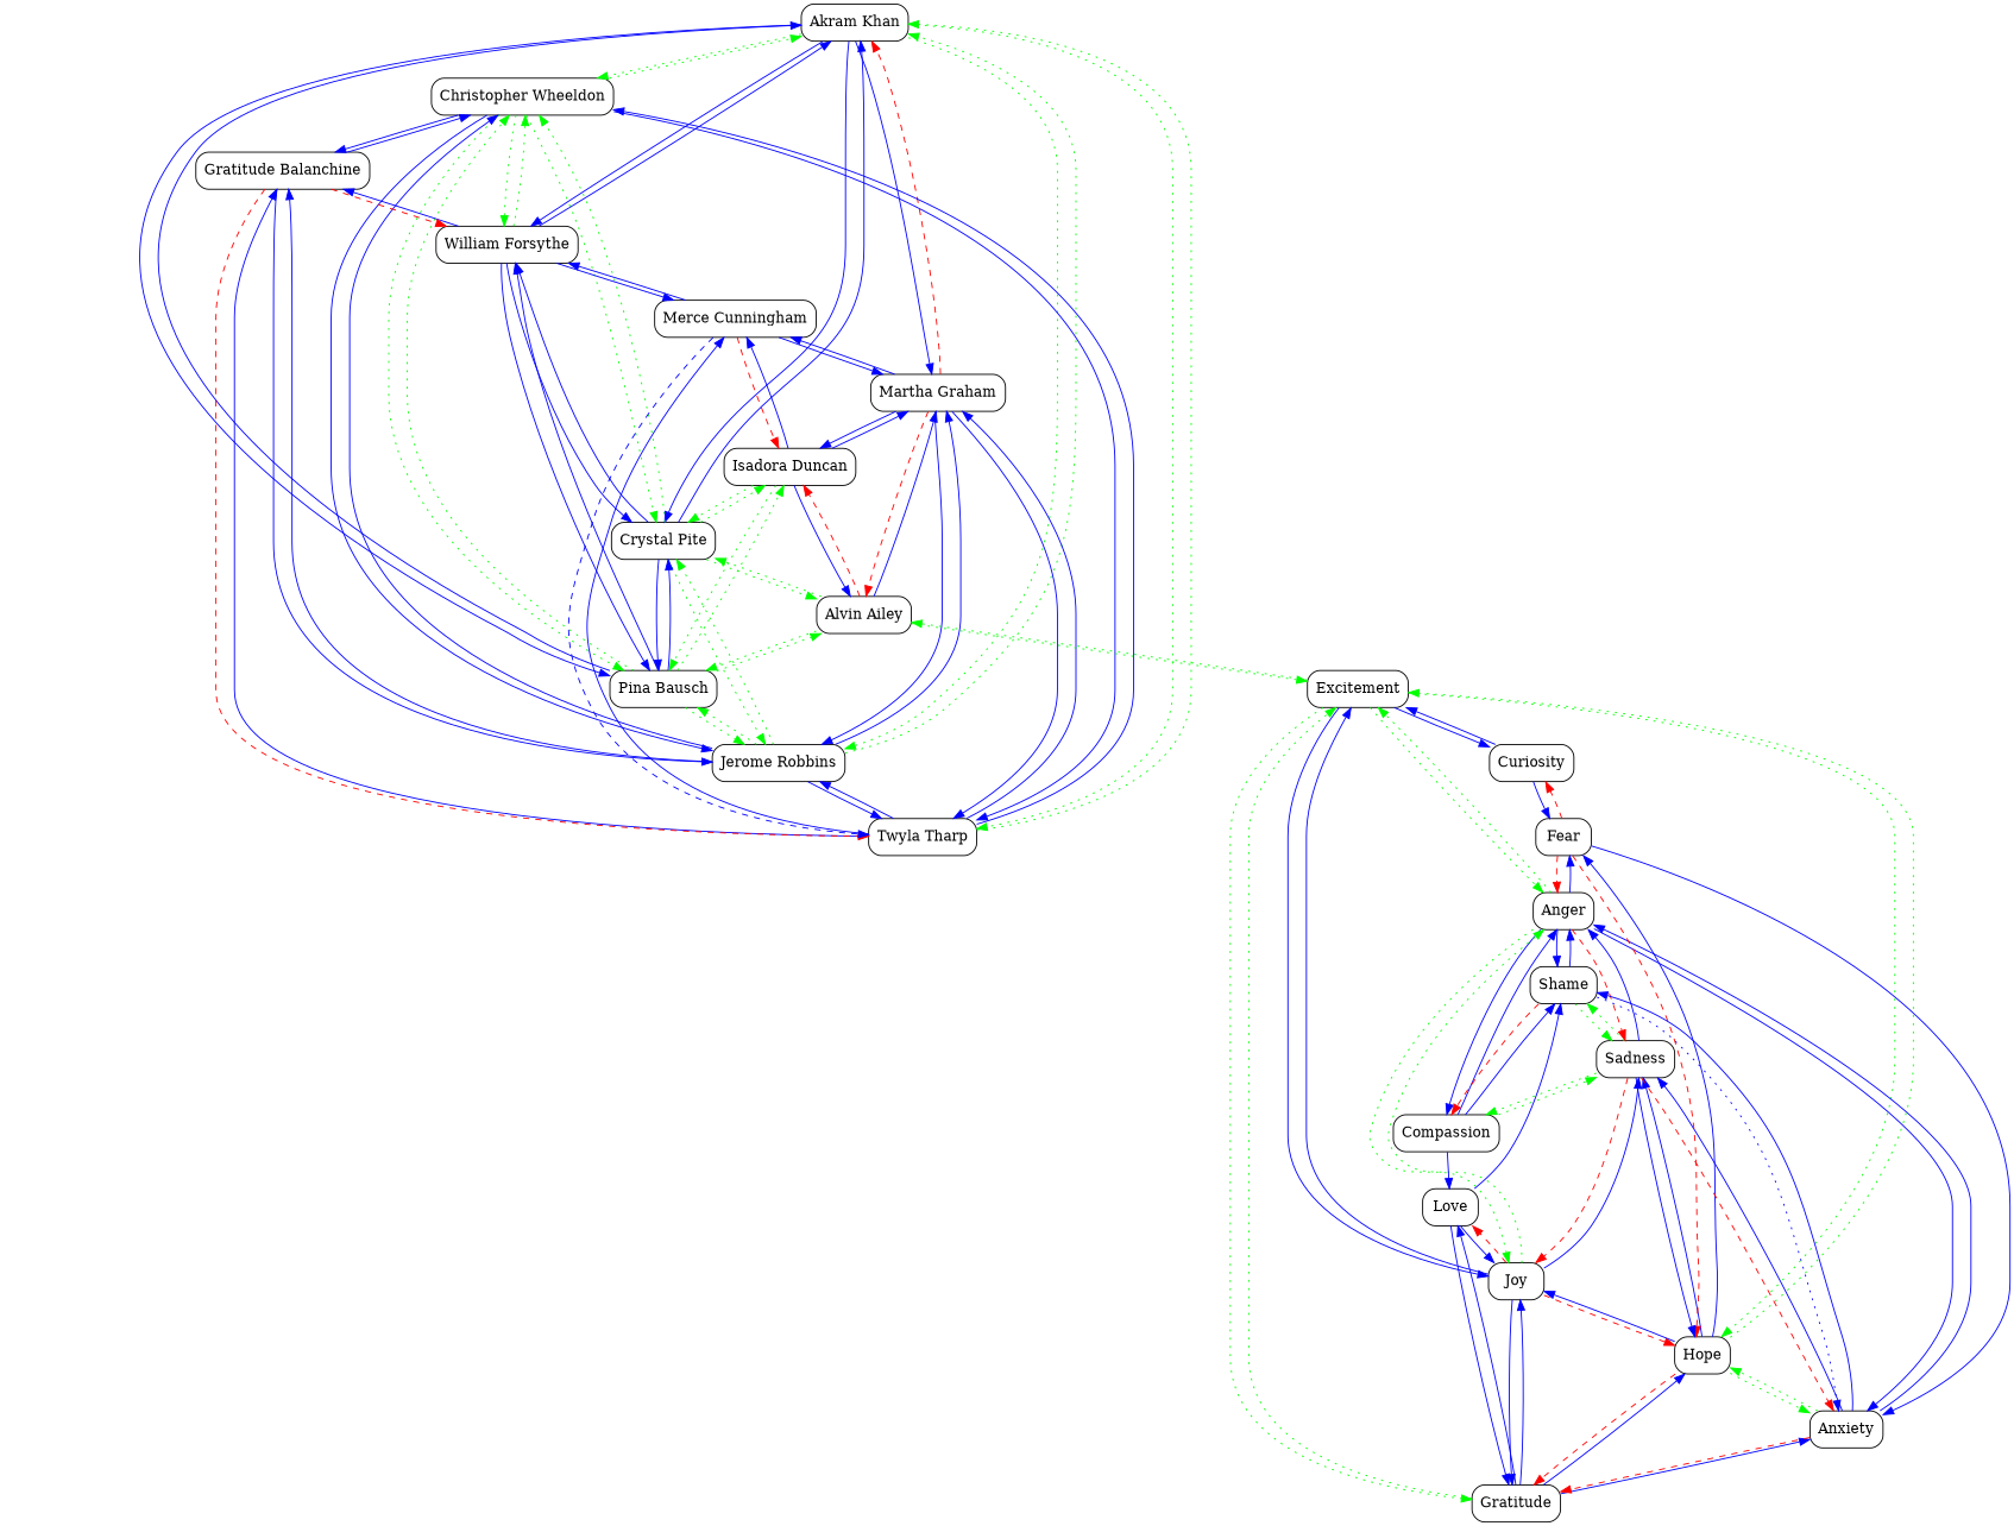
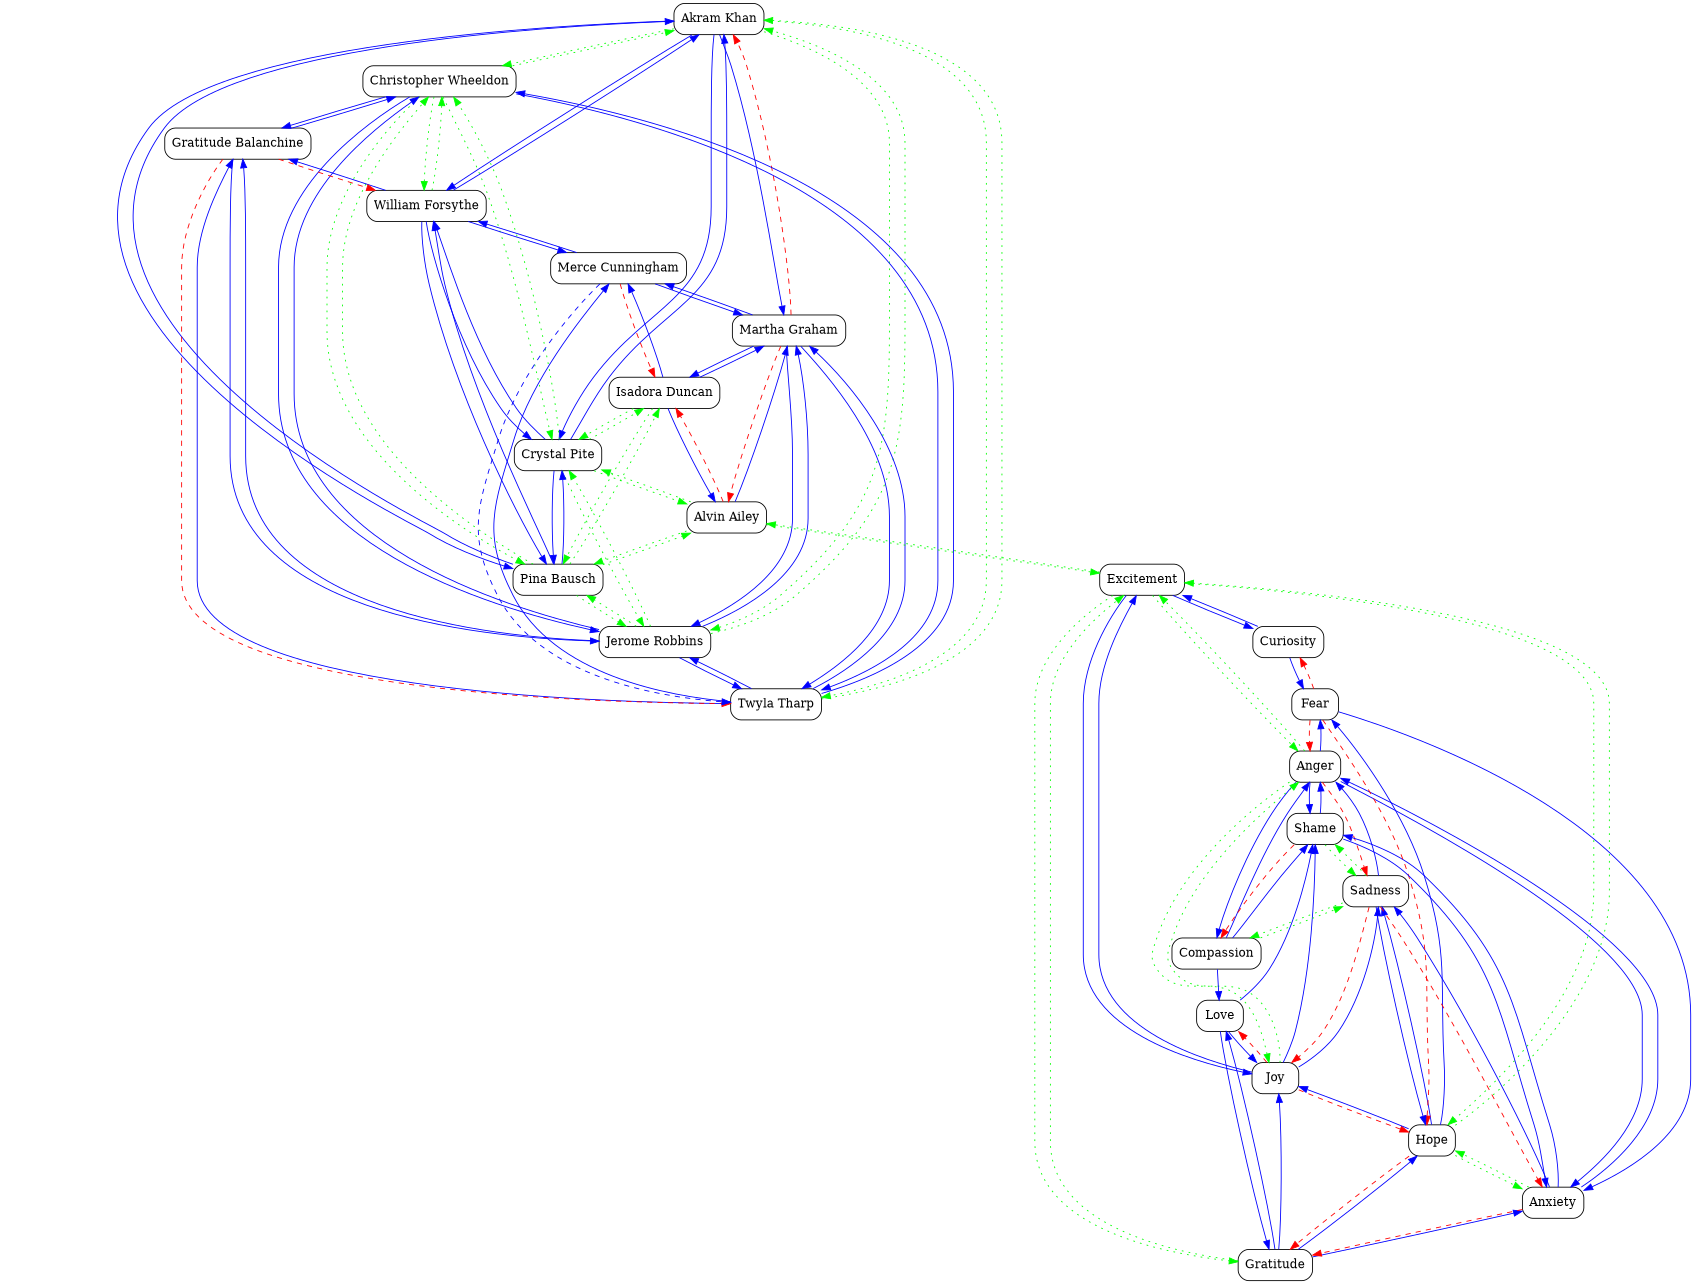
  digraph {
    rankdir=TB
    node [shape=box style=rounded]
    edge [color=blue]
    n1 [label="Akram Khan"]
    n2 [label="Christopher Wheeldon"]
    n3 [label="Crystal Pite"]
    n4 [label="Jerome Robbins"]
    n5 [label="Martha Graham"]
    n6 [label="Pina Bausch"]
    n7 [label="Twyla Tharp"]
    n8 [label="William Forsythe"]
    n9 [label="Gratitude Balanchine"]
    n10 [label="Alvin Ailey"]
    n11 [label="Isadora Duncan"]
    n12 [label="Merce Cunningham"]
    n13 [label=Excitement]
    n14 [label=Anger]
    n15 [label=Joy]
    n16 [label=Gratitude]
    n17 [label=Hope]
    n18 [label=Curiosity]
    n19 [label=Anxiety]
    n20 [label=Compassion]
    n21 [label=Fear]
    n22 [label=Sadness]
    n23 [label=Shame]
    n24 [label=Love]
    n1 -> n2 [color=green style=dotted]
    n1 -> n3
    n1 -> n4 [color=green style=dotted]
    n1 -> n5
    n1 -> n6
    n1 -> n7 [color=green style=dotted]
    n1 -> n8
    n2 -> n1 [color=green style=dotted]
    n2 -> n3 [color=green style=dotted]
    n2 -> n4
    n2 -> n6 [color=green style=dotted]
    n2 -> n7
    n2 -> n8 [color=green style=dotted]
    n2 -> n9
    n3 -> n1
    n3 -> n2 [color=green style=dotted]
    n3 -> n4 [color=green style=dotted]
    n3 -> n6
    n3 -> n8
    n3 -> n10 [color=green style=dotted]
    n3 -> n11 [color=green style=dotted]
    n4 -> n1 [color=green style=dotted]
    n4 -> n2
    n4 -> n3 [color=green style=dotted]
    n4 -> n5
    n4 -> n6 [color=green style=dotted]
    n4 -> n7
    n4 -> n9
    n5 -> n1 [color=red style=dashed]
    n5 -> n4
    n5 -> n7
    n5 -> n10 [color=red style=dashed]
    n5 -> n11
    n5 -> n12
    n6 -> n1
    n6 -> n2 [color=green style=dotted]
    n6 -> n3
    n6 -> n4 [color=green style=dotted]
    n6 -> n8
    n6 -> n10 [color=green style=dotted]
    n6 -> n11 [color=green style=dotted]
    n7 -> n1 [color=green style=dotted]
    n7 -> n2
    n7 -> n4
    n7 -> n5
    n7 -> n9
    n7 -> n12
    n8 -> n1
    n8 -> n2 [color=green style=dotted]
    n8 -> n3
    n8 -> n6
    n8 -> n9
    n8 -> n12
    n9 -> n2
    n9 -> n4
    n9 -> n7 [color=red style=dashed]
    n9 -> n8 [color=red style=dashed]
    n10 -> n3 [color=green style=dotted]
    n10 -> n5
    n10 -> n6 [color=green style=dotted]
    n10 -> n11 [color=red style=dashed]
    n10 -> n13 [color=green style=dotted]
    n11 -> n3 [color=green style=dotted]
    n11 -> n5
    n11 -> n6 [color=green style=dotted]
    n11 -> n10
    n11 -> n12
    n12 -> n5
    n12 -> n7 [style=dashed]
    n12 -> n8
    n12 -> n11 [color=red style=dashed]
    n13 -> n10 [color=green style=dotted]
    n13 -> n14 [color=green style=dotted]
    n13 -> n15
    n13 -> n16 [color=green style=dotted]
    n13 -> n17 [color=green style=dotted]
    n13 -> n18
    n14 -> n13 [color=green style=dotted]
    n14 -> n15 [color=green style=dotted]
    n14 -> n19
    n14 -> n20
    n14 -> n21
    n14 -> n22 [color=red style=dashed]
    n14 -> n23
    n15 -> n13
    n15 -> n14 [color=green style=dotted]
-   n15 -> n16
+   n15 -> n23
    n15 -> n17 [color=red style=dashed]
    n15 -> n22
    n15 -> n24 [color=red style=dashed]
    n16 -> n13 [color=green style=dotted]
    n16 -> n15
    n16 -> n17
    n16 -> n19
    n16 -> n24
    n17 -> n13 [color=green style=dotted]
    n17 -> n15
    n17 -> n16 [color=red style=dashed]
    n17 -> n19 [color=green style=dotted]
    n17 -> n21
    n17 -> n22
    n18 -> n13
    n18 -> n21
    n19 -> n14
    n19 -> n16 [color=red style=dashed]
    n19 -> n17 [color=green style=dotted]
    n19 -> n22
    n19 -> n23
    n20 -> n14
    n20 -> n22 [color=green style=dotted]
    n20 -> n23
    n20 -> n24
    n21 -> n14 [color=red style=dashed]
    n21 -> n17 [color=red style=dashed]
    n21 -> n18 [color=red style=dashed]
    n21 -> n19
    n22 -> n14
    n22 -> n15 [color=red style=dashed]
    n22 -> n17
    n22 -> n19 [color=red style=dashed]
    n22 -> n20 [color=green style=dotted]
    n22 -> n23 [color=green style=dotted]
    n23 -> n14
-   n23 -> n19 [style=dotted]
+   n23 -> n19
    n23 -> n20 [color=red style=dashed]
    n23 -> n22 [color=green style=dotted]
    n24 -> n15
    n24 -> n16
    n24 -> n23
  }
